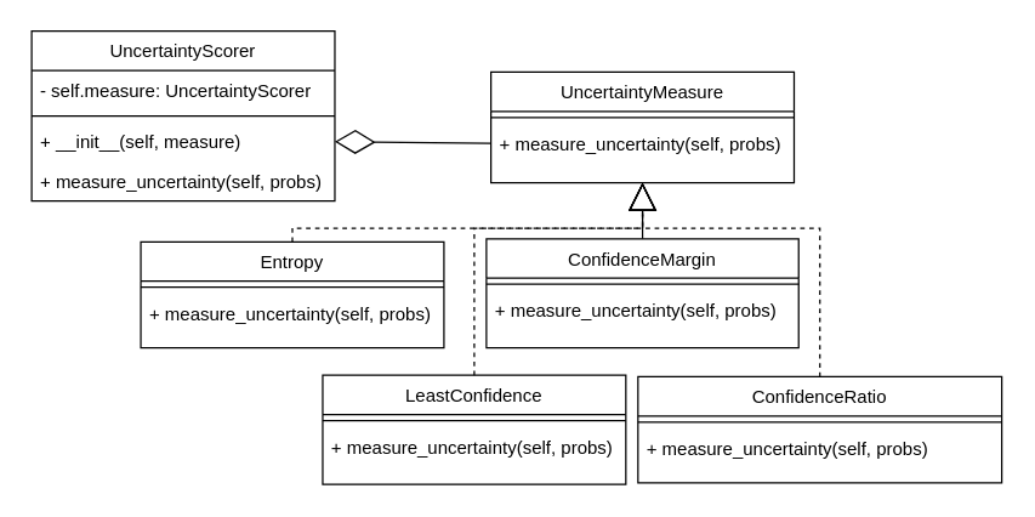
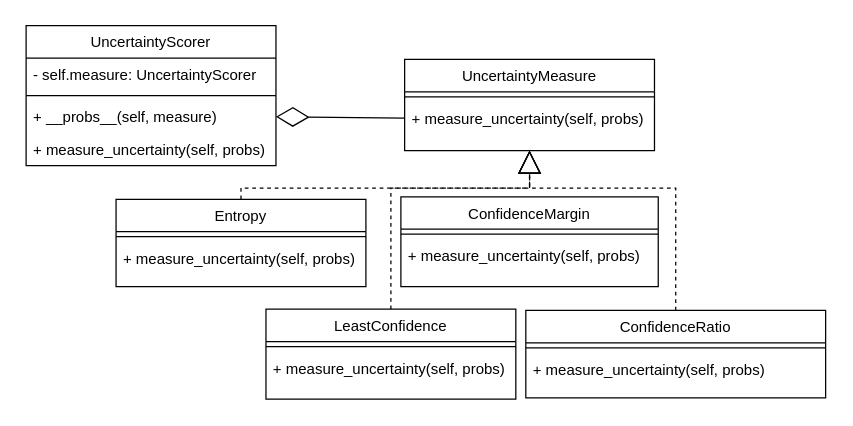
  <mxCell id="0" />
  <mxCell id="1" parent="0" />
  <mxCell id="2" value="UncertaintyMeasure" style="swimlane;fontStyle=0;align=center;verticalAlign=top;childLayout=stackLayout;horizontal=1;startSize=26;horizontalStack=0;resizeParent=1;resizeLast=0;collapsible=1;marginBottom=0;rounded=0;shadow=0;strokeWidth=1;" vertex="1" parent="1"><mxGeometry x="323" y="47" width="200" height="73" as="geometry"><mxRectangle x="550" y="140" width="160" height="26" as="alternateBounds" /></mxGeometry></mxCell>
  <mxCell id="3" value="" style="line;html=1;strokeWidth=1;align=left;verticalAlign=middle;spacingTop=-1;spacingLeft=3;spacingRight=3;rotatable=0;labelPosition=right;points=[];portConstraint=eastwest;" vertex="1" parent="2"><mxGeometry y="26" width="200" height="8" as="geometry" /></mxCell>
  <mxCell id="4" value="+ measure_uncertainty(self, probs)" style="text;align=left;verticalAlign=top;spacingLeft=4;spacingRight=4;overflow=hidden;rotatable=0;points=[[0,0.5],[1,0.5]];portConstraint=eastwest;" vertex="1" parent="2"><mxGeometry y="34" width="200" height="26" as="geometry" /></mxCell>
  <mxCell id="5" value="Entropy" style="swimlane;fontStyle=0;align=center;verticalAlign=top;childLayout=stackLayout;horizontal=1;startSize=26;horizontalStack=0;resizeParent=1;resizeLast=0;collapsible=1;marginBottom=0;rounded=0;shadow=0;strokeWidth=1;" vertex="1" parent="1"><mxGeometry x="92" y="159" width="200" height="70" as="geometry"><mxRectangle x="550" y="140" width="160" height="26" as="alternateBounds" /></mxGeometry></mxCell>
  <mxCell id="6" value="" style="line;html=1;strokeWidth=1;align=left;verticalAlign=middle;spacingTop=-1;spacingLeft=3;spacingRight=3;rotatable=0;labelPosition=right;points=[];portConstraint=eastwest;" vertex="1" parent="5"><mxGeometry y="26" width="200" height="8" as="geometry" /></mxCell>
  <mxCell id="7" value="+ measure_uncertainty(self, probs)" style="text;align=left;verticalAlign=top;spacingLeft=4;spacingRight=4;overflow=hidden;rotatable=0;points=[[0,0.5],[1,0.5]];portConstraint=eastwest;" vertex="1" parent="5"><mxGeometry y="34" width="200" height="26" as="geometry" /></mxCell>
  <mxCell id="8" value="ConfidenceMargin" style="swimlane;fontStyle=0;align=center;verticalAlign=top;childLayout=stackLayout;horizontal=1;startSize=26;horizontalStack=0;resizeParent=1;resizeLast=0;collapsible=1;marginBottom=0;rounded=0;shadow=0;strokeWidth=1;" vertex="1" parent="1"><mxGeometry x="320" y="157" width="206" height="72" as="geometry"><mxRectangle x="550" y="140" width="160" height="26" as="alternateBounds" /></mxGeometry></mxCell>
  <mxCell id="9" value="" style="line;html=1;strokeWidth=1;align=left;verticalAlign=middle;spacingTop=-1;spacingLeft=3;spacingRight=3;rotatable=0;labelPosition=right;points=[];portConstraint=eastwest;" vertex="1" parent="8"><mxGeometry y="26" width="206" height="8" as="geometry" /></mxCell>
  <mxCell id="10" value="+ measure_uncertainty(self, probs)" style="text;align=left;verticalAlign=top;spacingLeft=4;spacingRight=4;overflow=hidden;rotatable=0;points=[[0,0.5],[1,0.5]];portConstraint=eastwest;" vertex="1" parent="8"><mxGeometry y="34" width="206" height="26" as="geometry" /></mxCell>
  <mxCell id="11" value="ConfidenceRatio" style="swimlane;fontStyle=0;align=center;verticalAlign=top;childLayout=stackLayout;horizontal=1;startSize=26;horizontalStack=0;resizeParent=1;resizeLast=0;collapsible=1;marginBottom=0;rounded=0;shadow=0;strokeWidth=1;" vertex="1" parent="1"><mxGeometry x="420" y="248" width="240" height="70" as="geometry"><mxRectangle x="550" y="140" width="160" height="26" as="alternateBounds" /></mxGeometry></mxCell>
  <mxCell id="12" value="" style="line;html=1;strokeWidth=1;align=left;verticalAlign=middle;spacingTop=-1;spacingLeft=3;spacingRight=3;rotatable=0;labelPosition=right;points=[];portConstraint=eastwest;" vertex="1" parent="11"><mxGeometry y="26" width="240" height="8" as="geometry" /></mxCell>
  <mxCell id="13" value="+ measure_uncertainty(self, probs)" style="text;align=left;verticalAlign=top;spacingLeft=4;spacingRight=4;overflow=hidden;rotatable=0;points=[[0,0.5],[1,0.5]];portConstraint=eastwest;" vertex="1" parent="11"><mxGeometry y="34" width="240" height="26" as="geometry" /></mxCell>
  <mxCell id="14" value="LeastConfidence" style="swimlane;fontStyle=0;align=center;verticalAlign=top;childLayout=stackLayout;horizontal=1;startSize=26;horizontalStack=0;resizeParent=1;resizeLast=0;collapsible=1;marginBottom=0;rounded=0;shadow=0;strokeWidth=1;" vertex="1" parent="1"><mxGeometry x="212" y="247" width="200" height="72" as="geometry"><mxRectangle x="550" y="140" width="160" height="26" as="alternateBounds" /></mxGeometry></mxCell>
  <mxCell id="15" value="" style="line;html=1;strokeWidth=1;align=left;verticalAlign=middle;spacingTop=-1;spacingLeft=3;spacingRight=3;rotatable=0;labelPosition=right;points=[];portConstraint=eastwest;" vertex="1" parent="14"><mxGeometry y="26" width="200" height="8" as="geometry" /></mxCell>
  <mxCell id="16" value="+ measure_uncertainty(self, probs)" style="text;align=left;verticalAlign=top;spacingLeft=4;spacingRight=4;overflow=hidden;rotatable=0;points=[[0,0.5],[1,0.5]];portConstraint=eastwest;" vertex="1" parent="14"><mxGeometry y="34" width="200" height="26" as="geometry" /></mxCell>
  <mxCell id="17" value="" style="endArrow=block;endSize=16;endFill=0;html=1;rounded=0;exitX=0.5;exitY=0;exitDx=0;exitDy=0;entryX=0.5;entryY=1;entryDx=0;entryDy=0;dashed=1;" edge="1" parent="1" source="5" target="2"><mxGeometry x="-0.625" y="3" width="160" relative="1" as="geometry"><mxPoint x="5" y="98" as="sourcePoint" /><mxPoint x="432" y="107" as="targetPoint" /><mxPoint as="offset" /><Array as="points"><mxPoint x="192" y="150" /><mxPoint x="423" y="150" /></Array></mxGeometry></mxCell>
  <mxCell id="18" value="" style="endArrow=block;endSize=16;endFill=0;html=1;rounded=0;exitX=0.5;exitY=0;exitDx=0;exitDy=0;entryX=0.5;entryY=1;entryDx=0;entryDy=0;dashed=1;" edge="1" parent="1" source="14" target="2"><mxGeometry x="-0.625" y="3" width="160" relative="1" as="geometry"><mxPoint x="-8" y="206" as="sourcePoint" /><mxPoint x="432" y="107" as="targetPoint" /><mxPoint as="offset" /><Array as="points"><mxPoint x="312" y="150" /><mxPoint x="423" y="150" /></Array></mxGeometry></mxCell>
- <mxCell id="19" value="" style="endArrow=block;endSize=16;endFill=0;html=1;rounded=0;exitX=0.5;exitY=0;exitDx=0;exitDy=0;entryX=0.5;entryY=1;entryDx=0;entryDy=0;" edge="1" parent="1" source="8" target="2"><mxGeometry x="-0.625" y="3" width="160" relative="1" as="geometry"><mxPoint x="132" y="206" as="sourcePoint" /><mxPoint x="432" y="107" as="targetPoint" /><mxPoint as="offset" /><Array as="points" /></mxGeometry></mxCell>
  <mxCell id="20" value="" style="endArrow=block;endSize=16;endFill=0;html=1;rounded=0;exitX=0.5;exitY=0;exitDx=0;exitDy=0;entryX=0.5;entryY=1;entryDx=0;entryDy=0;dashed=1;" edge="1" parent="1" source="11" target="2"><mxGeometry x="-0.625" y="3" width="160" relative="1" as="geometry"><mxPoint x="282" y="206" as="sourcePoint" /><mxPoint x="432" y="127" as="targetPoint" /><mxPoint as="offset" /><Array as="points"><mxPoint x="540" y="150" /><mxPoint x="423" y="150" /></Array></mxGeometry></mxCell>
  <mxCell id="21" value="UncertaintyScorer" style="swimlane;fontStyle=0;align=center;verticalAlign=top;childLayout=stackLayout;horizontal=1;startSize=26;horizontalStack=0;resizeParent=1;resizeLast=0;collapsible=1;marginBottom=0;rounded=0;shadow=0;strokeWidth=1;" vertex="1" parent="1"><mxGeometry x="20" y="20" width="200" height="112" as="geometry"><mxRectangle x="550" y="140" width="160" height="26" as="alternateBounds" /></mxGeometry></mxCell>
  <mxCell id="22" value="- self.measure: UncertaintyScorer" style="text;align=left;verticalAlign=top;spacingLeft=4;spacingRight=4;overflow=hidden;rotatable=0;points=[[0,0.5],[1,0.5]];portConstraint=eastwest;rounded=0;shadow=0;html=0;" vertex="1" parent="21"><mxGeometry y="26" width="200" height="26" as="geometry" /></mxCell>
  <mxCell id="23" value="" style="line;html=1;strokeWidth=1;align=left;verticalAlign=middle;spacingTop=-1;spacingLeft=3;spacingRight=3;rotatable=0;labelPosition=right;points=[];portConstraint=eastwest;" vertex="1" parent="21"><mxGeometry y="52" width="200" height="8" as="geometry" /></mxCell>
- <mxCell id="24" value="+ __init__(self, measure)" style="text;align=left;verticalAlign=top;spacingLeft=4;spacingRight=4;overflow=hidden;rotatable=0;points=[[0,0.5],[1,0.5]];portConstraint=eastwest;" vertex="1" parent="21"><mxGeometry y="60" width="200" height="26" as="geometry" /></mxCell>
+ <mxCell id="24" value="+ __probs__(self, measure)" style="text;align=left;verticalAlign=top;spacingLeft=4;spacingRight=4;overflow=hidden;rotatable=0;points=[[0,0.5],[1,0.5]];portConstraint=eastwest;" vertex="1" parent="21"><mxGeometry y="60" width="200" height="26" as="geometry" /></mxCell>
  <mxCell id="25" value="+ measure_uncertainty(self, probs)" style="text;align=left;verticalAlign=top;spacingLeft=4;spacingRight=4;overflow=hidden;rotatable=0;points=[[0,0.5],[1,0.5]];portConstraint=eastwest;" vertex="1" parent="21"><mxGeometry y="86" width="200" height="26" as="geometry" /></mxCell>
  <mxCell id="26" value="" style="endArrow=diamondThin;endFill=0;endSize=24;html=1;rounded=0;exitX=0;exitY=0.5;exitDx=0;exitDy=0;entryX=1;entryY=0.5;entryDx=0;entryDy=0;" edge="1" parent="1" source="4" target="24"><mxGeometry width="160" relative="1" as="geometry"><mxPoint x="29.4" y="66.99" as="sourcePoint" /><mxPoint x="-278" y="66" as="targetPoint" /><Array as="points" /></mxGeometry></mxCell>
